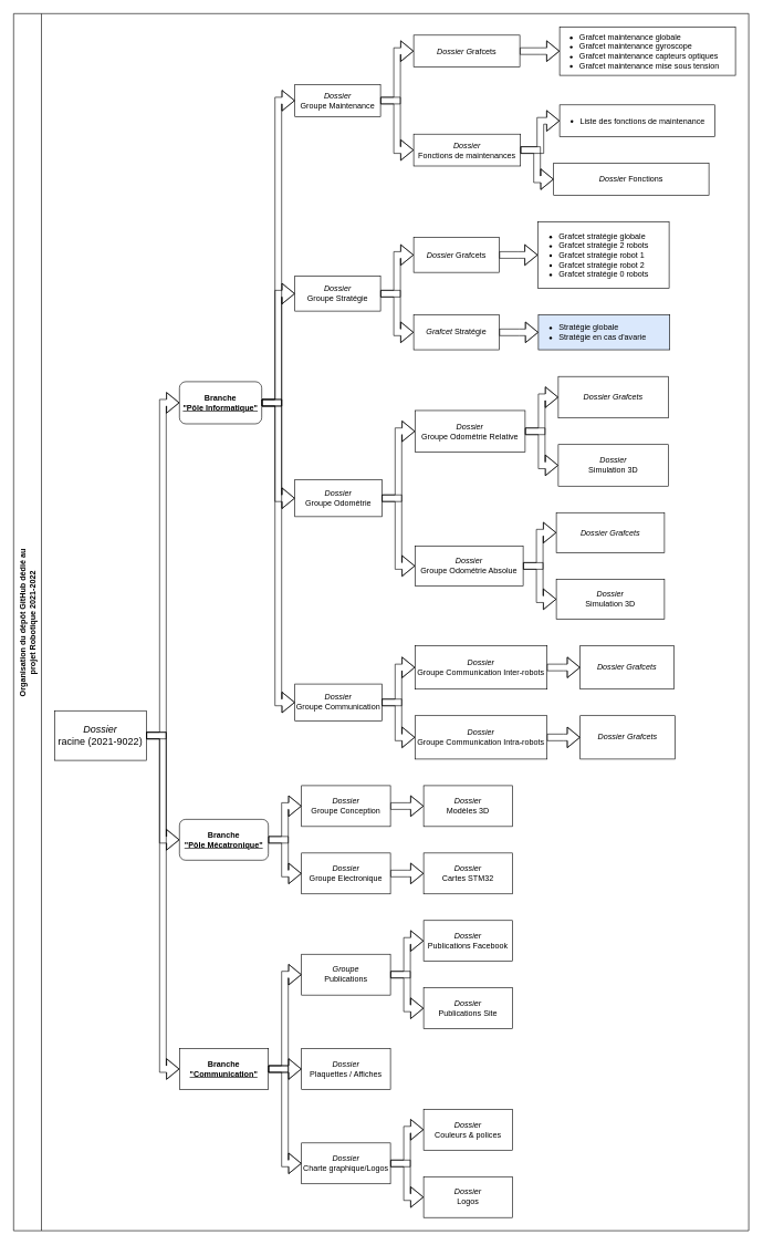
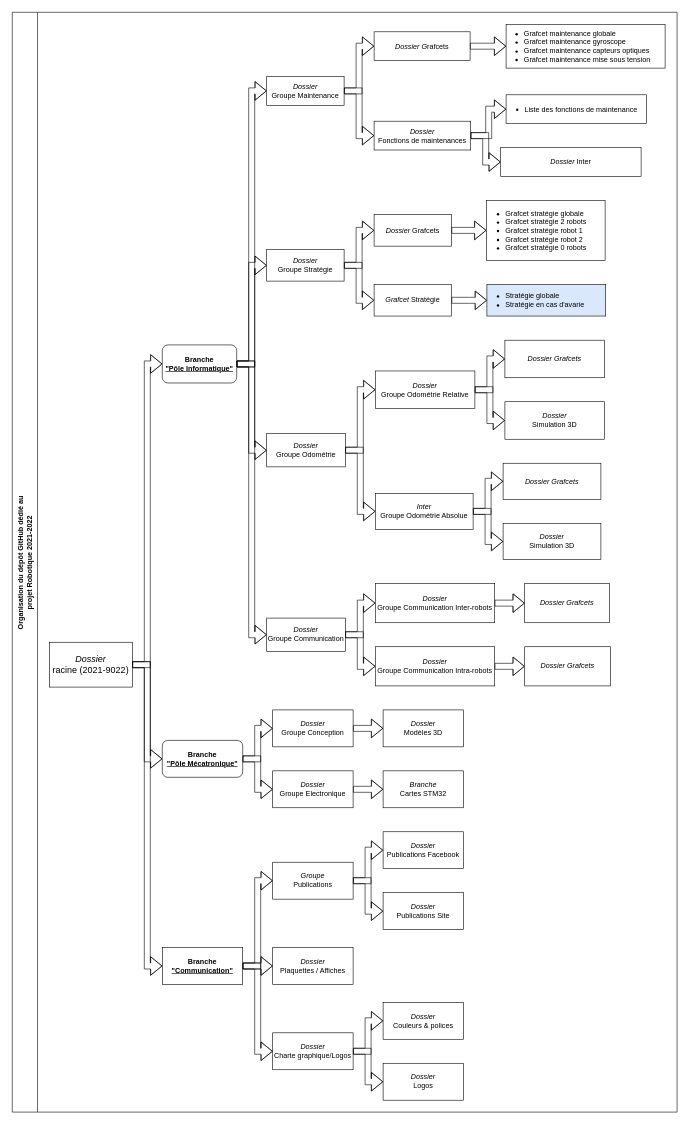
  <mxCell id="0" />
  <mxCell id="1" parent="0" />
  <mxCell id="2" value="Organisation du dépôt GitHub dédié au&#10;projet Robotique 2021-2022" style="swimlane;startSize=42;horizontal=0;childLayout=treeLayout;horizontalTree=1;resizable=0;containerType=tree;spacing=2;align=center;" vertex="1" parent="1"><mxGeometry x="20" y="20" width="1108" height="1833" as="geometry" /></mxCell>
  <mxCell id="3" value="&lt;font style=&quot;font-size: 15px&quot;&gt;&lt;i&gt;Dossier &lt;br&gt;&lt;/i&gt;racine (2021-9022)&lt;/font&gt;" style="whiteSpace=wrap;html=1;" vertex="1" parent="2"><mxGeometry x="62" y="1049.905" width="138" height="74.75" as="geometry" /></mxCell>
  <mxCell id="4" value="&lt;b&gt;Branche&lt;br&gt;&lt;u&gt;&quot;Pôle Informatique&quot;&lt;/u&gt;&lt;/b&gt;" style="whiteSpace=wrap;html=1;rounded=1;" vertex="1" parent="2"><mxGeometry x="250" y="554.315" width="124" height="63.5" as="geometry" /></mxCell>
  <mxCell id="5" value="" style="edgeStyle=elbowEdgeStyle;elbow=horizontal;html=1;rounded=0;shape=flexArrow;" edge="1" parent="2" source="3" target="4"><mxGeometry relative="1" as="geometry" /></mxCell>
  <mxCell id="6" value="&lt;b&gt;Branche &lt;br&gt;&lt;u&gt;&quot;Pôle Mécatronique&quot;&lt;/u&gt;&lt;/b&gt;" style="whiteSpace=wrap;html=1;rounded=1;" vertex="1" parent="2"><mxGeometry x="250" y="1213.47" width="134" height="61.54" as="geometry" /></mxCell>
  <mxCell id="7" value="" style="edgeStyle=elbowEdgeStyle;elbow=horizontal;html=1;rounded=0;shape=flexArrow;" edge="1" parent="2" source="3" target="6"><mxGeometry relative="1" as="geometry" /></mxCell>
  <mxCell id="8" value="" style="edgeStyle=elbowEdgeStyle;elbow=horizontal;html=1;rounded=0;shape=flexArrow;" edge="1" target="9" source="4" parent="2"><mxGeometry relative="1" as="geometry"><mxPoint x="776" y="-10218.12" as="sourcePoint" /></mxGeometry></mxCell>
  <mxCell id="9" value="&lt;i&gt;Dossier &lt;br&gt;&lt;/i&gt;Groupe Maintenance" style="whiteSpace=wrap;html=1;" vertex="1" parent="2"><mxGeometry x="424" y="107" width="129" height="48" as="geometry" /></mxCell>
  <mxCell id="10" value="" style="edgeStyle=elbowEdgeStyle;elbow=horizontal;html=1;rounded=0;shape=flexArrow;" edge="1" target="11" source="4" parent="2"><mxGeometry relative="1" as="geometry"><mxPoint x="810" y="-10474.12" as="sourcePoint" /></mxGeometry></mxCell>
  <mxCell id="11" value="&lt;i&gt;Dossier&lt;/i&gt;&lt;br&gt;Groupe Stratégie" style="whiteSpace=wrap;html=1;" vertex="1" parent="2"><mxGeometry x="424" y="395.5" width="129" height="52.5" as="geometry" /></mxCell>
  <mxCell id="12" value="" style="edgeStyle=elbowEdgeStyle;elbow=horizontal;html=1;rounded=0;shape=flexArrow;" edge="1" target="13" source="4" parent="2"><mxGeometry relative="1" as="geometry"><mxPoint x="810" y="-10394.12" as="sourcePoint" /></mxGeometry></mxCell>
  <mxCell id="13" value="&lt;i&gt;Dossier&lt;/i&gt;&lt;br&gt;Groupe Odométrie" style="whiteSpace=wrap;html=1;" vertex="1" parent="2"><mxGeometry x="424" y="702.105" width="131" height="55.5" as="geometry" /></mxCell>
  <mxCell id="14" value="" style="edgeStyle=elbowEdgeStyle;elbow=horizontal;html=1;rounded=0;shape=flexArrow;" edge="1" target="15" source="4" parent="2"><mxGeometry relative="1" as="geometry"><mxPoint x="549" y="-10108.245" as="sourcePoint" /></mxGeometry></mxCell>
  <mxCell id="15" value="&lt;i&gt;Dossier&lt;/i&gt;&lt;br&gt;Groupe Communication" style="whiteSpace=wrap;html=1;" vertex="1" parent="2"><mxGeometry x="424" y="1009.63" width="131" height="55.5" as="geometry" /></mxCell>
  <mxCell id="16" value="" style="edgeStyle=elbowEdgeStyle;elbow=horizontal;html=1;rounded=0;shape=flexArrow;" edge="1" target="17" source="13" parent="2"><mxGeometry relative="1" as="geometry"><mxPoint x="549" y="-9867.85" as="sourcePoint" /></mxGeometry></mxCell>
  <mxCell id="17" value="&lt;i&gt;Dossier&lt;/i&gt;&lt;br&gt;Groupe Odométrie Relative" style="whiteSpace=wrap;html=1;" vertex="1" parent="2"><mxGeometry x="605" y="597.77" width="166" height="62.54" as="geometry" /></mxCell>
  <mxCell id="18" value="" style="edgeStyle=elbowEdgeStyle;elbow=horizontal;html=1;rounded=0;shape=flexArrow;" edge="1" target="19" source="13" parent="2"><mxGeometry relative="1" as="geometry"><mxPoint x="730" y="-9825.35" as="sourcePoint" /></mxGeometry></mxCell>
- <mxCell id="19" value="&lt;i&gt;Dossier&lt;/i&gt;&lt;br&gt;Groupe Odométrie Absolue" style="whiteSpace=wrap;html=1;" vertex="1" parent="2"><mxGeometry x="605" y="801.7" width="163" height="60.24" as="geometry" /></mxCell>
+ <mxCell id="19" value="&lt;i&gt;Inter&lt;/i&gt;&lt;br&gt;Groupe Odométrie Absolue" style="whiteSpace=wrap;html=1;" vertex="1" parent="2"><mxGeometry x="605" y="801.7" width="163" height="60.24" as="geometry" /></mxCell>
  <mxCell id="20" value="" style="edgeStyle=elbowEdgeStyle;elbow=horizontal;html=1;rounded=0;shape=flexArrow;" edge="1" target="21" source="15" parent="2"><mxGeometry relative="1" as="geometry"><mxPoint x="549" y="-9569.382" as="sourcePoint" /></mxGeometry></mxCell>
  <mxCell id="21" value="&lt;i&gt;Dossier&lt;/i&gt;&lt;br&gt;Groupe Communication Inter-robots" style="whiteSpace=wrap;html=1;" vertex="1" parent="2"><mxGeometry x="605" y="952.06" width="199" height="65.32" as="geometry" /></mxCell>
  <mxCell id="22" value="" style="edgeStyle=elbowEdgeStyle;elbow=horizontal;html=1;rounded=0;shape=flexArrow;" edge="1" target="23" source="15" parent="2"><mxGeometry relative="1" as="geometry"><mxPoint x="730" y="-9385.634" as="sourcePoint" /></mxGeometry></mxCell>
  <mxCell id="23" value="&lt;i&gt;Dossier&lt;/i&gt;&lt;br&gt;Groupe Communication Intra-robots" style="whiteSpace=wrap;html=1;" vertex="1" parent="2"><mxGeometry x="605" y="1057.38" width="199" height="65.32" as="geometry" /></mxCell>
  <mxCell id="24" value="" style="edgeStyle=elbowEdgeStyle;elbow=horizontal;html=1;rounded=0;shape=flexArrow;" edge="1" target="25" source="6" parent="2"><mxGeometry relative="1" as="geometry"><mxPoint x="375" y="-9053.19" as="sourcePoint" /></mxGeometry></mxCell>
  <mxCell id="25" value="&lt;i&gt;Dossier&lt;/i&gt;&lt;br&gt;Groupe Conception" style="whiteSpace=wrap;html=1;" vertex="1" parent="2"><mxGeometry x="434" y="1162.7" width="134" height="61.54" as="geometry" /></mxCell>
  <mxCell id="26" value="" style="edgeStyle=elbowEdgeStyle;elbow=horizontal;html=1;rounded=0;shape=flexArrow;" edge="1" target="27" source="6" parent="2"><mxGeometry relative="1" as="geometry"><mxPoint x="559" y="-8461.374" as="sourcePoint" /></mxGeometry></mxCell>
  <mxCell id="27" value="&lt;i&gt;Dossier&lt;/i&gt;&lt;br&gt;Groupe Electronique" style="whiteSpace=wrap;html=1;" vertex="1" parent="2"><mxGeometry x="434" y="1264.24" width="134" height="61.54" as="geometry" /></mxCell>
  <mxCell id="28" value="" style="edgeStyle=elbowEdgeStyle;elbow=horizontal;html=1;rounded=0;shape=flexArrow;" edge="1" target="29" source="3" parent="2"><mxGeometry relative="1" as="geometry"><mxPoint x="375" y="-8215.231" as="sourcePoint" /></mxGeometry></mxCell>
  <mxCell id="29" value="&lt;b&gt;Branche &lt;br&gt;&lt;u&gt;&quot;Communication&quot;&lt;/u&gt;&lt;/b&gt;" style="whiteSpace=wrap;html=1;" vertex="1" parent="2"><mxGeometry x="250" y="1558.706" width="134" height="61.54" as="geometry" /></mxCell>
  <mxCell id="30" value="" style="edgeStyle=elbowEdgeStyle;elbow=horizontal;html=1;rounded=0;shape=flexArrow;" edge="1" target="31" source="25" parent="2"><mxGeometry relative="1" as="geometry"><mxPoint x="559" y="-7572.644" as="sourcePoint" /></mxGeometry></mxCell>
  <mxCell id="31" value="&lt;i&gt;Dossier&lt;/i&gt;&lt;br&gt;Modèles 3D" style="whiteSpace=wrap;html=1;" vertex="1" parent="2"><mxGeometry x="618" y="1162.7" width="134" height="61.54" as="geometry" /></mxCell>
  <mxCell id="32" value="" style="edgeStyle=elbowEdgeStyle;elbow=horizontal;html=1;rounded=0;shape=flexArrow;" edge="1" target="33" source="27" parent="2"><mxGeometry relative="1" as="geometry"><mxPoint x="559" y="-7572.644" as="sourcePoint" /></mxGeometry></mxCell>
- <mxCell id="33" value="&lt;i&gt;Dossier&lt;/i&gt;&lt;br&gt;Cartes STM32" style="whiteSpace=wrap;html=1;" vertex="1" parent="2"><mxGeometry x="618" y="1264.24" width="134" height="61.54" as="geometry" /></mxCell>
+ <mxCell id="33" value="&lt;i&gt;Branche&lt;/i&gt;&lt;br&gt;Cartes STM32" style="whiteSpace=wrap;html=1;" vertex="1" parent="2"><mxGeometry x="618" y="1264.24" width="134" height="61.54" as="geometry" /></mxCell>
  <mxCell id="34" value="" style="edgeStyle=elbowEdgeStyle;elbow=horizontal;html=1;rounded=0;shape=flexArrow;" edge="1" target="35" source="9" parent="2"><mxGeometry relative="1" as="geometry"><mxPoint x="587" y="-8010.868" as="sourcePoint" /></mxGeometry></mxCell>
  <mxCell id="35" value="&lt;i&gt;Dossier G&lt;/i&gt;rafcets" style="whiteSpace=wrap;html=1;" vertex="1" parent="2"><mxGeometry x="603" y="32.5" width="160" height="48" as="geometry" /></mxCell>
  <mxCell id="36" value="" style="edgeStyle=elbowEdgeStyle;elbow=horizontal;html=1;rounded=0;shape=flexArrow;" edge="1" target="37" source="11" parent="2"><mxGeometry relative="1" as="geometry"><mxPoint x="587" y="-8010.868" as="sourcePoint" /></mxGeometry></mxCell>
  <mxCell id="37" value="&lt;i&gt;Dossier&amp;nbsp;&lt;/i&gt;Grafcets" style="whiteSpace=wrap;html=1;" vertex="1" parent="2"><mxGeometry x="603" y="337.25" width="129" height="52.5" as="geometry" /></mxCell>
  <mxCell id="38" value="" style="edgeStyle=elbowEdgeStyle;elbow=horizontal;html=1;rounded=0;shape=flexArrow;" edge="1" target="39" source="11" parent="2"><mxGeometry relative="1" as="geometry"><mxPoint x="766" y="-8148.011" as="sourcePoint" /></mxGeometry></mxCell>
  <mxCell id="39" value="&lt;i&gt;Grafcet&amp;nbsp;&lt;/i&gt;Stratégie" style="whiteSpace=wrap;html=1;" vertex="1" parent="2"><mxGeometry x="603" y="453.75" width="129" height="52.5" as="geometry" /></mxCell>
  <mxCell id="40" value="" style="edgeStyle=elbowEdgeStyle;elbow=horizontal;html=1;rounded=0;shape=flexArrow;" edge="1" target="41" source="37" parent="2"><mxGeometry relative="1" as="geometry"><mxPoint x="766" y="-7606.731" as="sourcePoint" /></mxGeometry></mxCell>
  <mxCell id="41" value="&lt;ul&gt;&lt;li&gt;Grafcet stratégie globale&lt;/li&gt;&lt;li&gt;Grafcet stratégie 2 robots&lt;/li&gt;&lt;li&gt;Grafcet stratégie robot 1&lt;/li&gt;&lt;li&gt;Grafcet stratégie robot 2&lt;/li&gt;&lt;li&gt;Grafcet stratégie 0 robots&lt;/li&gt;&lt;/ul&gt;" style="whiteSpace=wrap;html=1;align=left;spacing=-8;" vertex="1" parent="2"><mxGeometry x="790" y="313.5" width="198" height="100" as="geometry" /></mxCell>
  <mxCell id="42" value="" style="edgeStyle=elbowEdgeStyle;elbow=horizontal;html=1;rounded=0;shape=flexArrow;" edge="1" target="43" source="39" parent="2"><mxGeometry relative="1" as="geometry"><mxPoint x="766" y="-7606.731" as="sourcePoint" /></mxGeometry></mxCell>
  <mxCell id="43" value="&lt;ul&gt;&lt;li&gt;Stratégie globale&lt;/li&gt;&lt;li&gt;Stratégie en cas d'avarie&lt;/li&gt;&lt;/ul&gt;" style="whiteSpace=wrap;html=1;align=left;spacing=-9;fillColor=#dae8fc;" vertex="1" parent="2"><mxGeometry x="791" y="453.75" width="198" height="52.5" as="geometry" /></mxCell>
  <mxCell id="44" value="" style="edgeStyle=elbowEdgeStyle;elbow=horizontal;html=1;rounded=0;shape=flexArrow;" edge="1" target="45" source="29" parent="2"><mxGeometry relative="1" as="geometry"><mxPoint x="413" y="-6575.545" as="sourcePoint" /></mxGeometry></mxCell>
  <mxCell id="45" value="&lt;i&gt;Groupe&lt;/i&gt;&lt;br&gt;Publications" style="whiteSpace=wrap;html=1;" vertex="1" parent="2"><mxGeometry x="434" y="1416.55" width="134" height="61.54" as="geometry" /></mxCell>
  <mxCell id="46" value="" style="edgeStyle=elbowEdgeStyle;elbow=horizontal;html=1;rounded=0;shape=flexArrow;" edge="1" target="47" source="29" parent="2"><mxGeometry relative="1" as="geometry"><mxPoint x="597" y="-6260.882" as="sourcePoint" /></mxGeometry></mxCell>
  <mxCell id="47" value="&lt;i&gt;Dossier&lt;/i&gt;&lt;br&gt;Plaquettes / Affiches" style="whiteSpace=wrap;html=1;" vertex="1" parent="2"><mxGeometry x="434" y="1558.706" width="134" height="61.54" as="geometry" /></mxCell>
  <mxCell id="48" value="" style="edgeStyle=elbowEdgeStyle;elbow=horizontal;html=1;rounded=0;shape=flexArrow;" edge="1" target="49" source="29" parent="2"><mxGeometry relative="1" as="geometry"><mxPoint x="597" y="-4987.492" as="sourcePoint" /></mxGeometry></mxCell>
  <mxCell id="49" value="&lt;i&gt;Dossier&lt;/i&gt;&lt;br&gt;Charte graphique/Logos" style="whiteSpace=wrap;html=1;" vertex="1" parent="2"><mxGeometry x="434" y="1700.862" width="134" height="61.54" as="geometry" /></mxCell>
  <mxCell id="50" value="" style="edgeStyle=elbowEdgeStyle;elbow=horizontal;html=1;rounded=0;shape=flexArrow;" edge="1" target="51" source="9" parent="2"><mxGeometry relative="1" as="geometry"><mxPoint x="766" y="-5340.915" as="sourcePoint" /></mxGeometry></mxCell>
  <mxCell id="51" value="&lt;i&gt;Dossier&lt;/i&gt;&lt;br&gt;Fonctions de maintenances" style="whiteSpace=wrap;html=1;" vertex="1" parent="2"><mxGeometry x="603" y="181.5" width="161" height="48" as="geometry" /></mxCell>
  <mxCell id="52" value="" style="edgeStyle=elbowEdgeStyle;elbow=horizontal;html=1;rounded=0;shape=flexArrow;" edge="1" target="53" source="45" parent="2"><mxGeometry relative="1" as="geometry"><mxPoint x="597" y="-3625.977" as="sourcePoint" /></mxGeometry></mxCell>
  <mxCell id="53" value="&lt;i&gt;Dossier&lt;/i&gt;&lt;br&gt;Publications Facebook" style="whiteSpace=wrap;html=1;" vertex="1" parent="2"><mxGeometry x="618" y="1365.78" width="134" height="61.54" as="geometry" /></mxCell>
  <mxCell id="54" value="" style="edgeStyle=elbowEdgeStyle;elbow=horizontal;html=1;rounded=0;shape=flexArrow;" edge="1" target="55" source="45" parent="2"><mxGeometry relative="1" as="geometry"><mxPoint x="781" y="-3727.517" as="sourcePoint" /></mxGeometry></mxCell>
  <mxCell id="55" value="&lt;i&gt;Dossier&lt;/i&gt;&lt;br&gt;Publications Site" style="whiteSpace=wrap;html=1;" vertex="1" parent="2"><mxGeometry x="618" y="1467.32" width="134" height="61.54" as="geometry" /></mxCell>
  <mxCell id="56" value="" style="edgeStyle=elbowEdgeStyle;elbow=horizontal;html=1;rounded=0;shape=flexArrow;" edge="1" target="57" source="49" parent="2"><mxGeometry relative="1" as="geometry"><mxPoint x="597" y="-2853.522" as="sourcePoint" /></mxGeometry></mxCell>
  <mxCell id="57" value="&lt;i&gt;Dossier&lt;/i&gt;&lt;br&gt;Couleurs &amp;amp; polices" style="whiteSpace=wrap;html=1;" vertex="1" parent="2"><mxGeometry x="618" y="1650.092" width="134" height="61.54" as="geometry" /></mxCell>
  <mxCell id="58" value="" style="edgeStyle=elbowEdgeStyle;elbow=horizontal;html=1;rounded=0;shape=flexArrow;" edge="1" target="59" source="49" parent="2"><mxGeometry relative="1" as="geometry"><mxPoint x="781" y="-2731.674" as="sourcePoint" /></mxGeometry></mxCell>
  <mxCell id="59" value="&lt;i&gt;Dossier&lt;/i&gt;&lt;br&gt;Logos" style="whiteSpace=wrap;html=1;" vertex="1" parent="2"><mxGeometry x="618" y="1751.632" width="134" height="61.54" as="geometry" /></mxCell>
  <mxCell id="60" value="" style="edgeStyle=elbowEdgeStyle;elbow=horizontal;html=1;rounded=0;shape=flexArrow;" edge="1" target="61" source="17" parent="2"><mxGeometry relative="1" as="geometry"><mxPoint x="768" y="-3602.174" as="sourcePoint" /></mxGeometry></mxCell>
  <mxCell id="61" value="&lt;i&gt;Dossier Grafcets&lt;/i&gt;" style="whiteSpace=wrap;html=1;" vertex="1" parent="2"><mxGeometry x="821" y="546.5" width="166" height="62.54" as="geometry" /></mxCell>
  <mxCell id="62" value="" style="edgeStyle=elbowEdgeStyle;elbow=horizontal;html=1;rounded=0;shape=flexArrow;" edge="1" target="63" source="19" parent="2"><mxGeometry relative="1" as="geometry"><mxPoint x="768" y="-3602.174" as="sourcePoint" /></mxGeometry></mxCell>
  <mxCell id="63" value="&lt;i&gt;Dossier Grafcets&lt;/i&gt;" style="whiteSpace=wrap;html=1;" vertex="1" parent="2"><mxGeometry x="818" y="751.58" width="163" height="60.24" as="geometry" /></mxCell>
  <mxCell id="64" value="" style="edgeStyle=elbowEdgeStyle;elbow=horizontal;html=1;rounded=0;shape=flexArrow;" edge="1" target="65" source="21" parent="2"><mxGeometry relative="1" as="geometry"><mxPoint x="768" y="-3395.464" as="sourcePoint" /></mxGeometry></mxCell>
  <mxCell id="65" value="&lt;i&gt;Dossier Grafcets&lt;/i&gt;" style="whiteSpace=wrap;html=1;" vertex="1" parent="2"><mxGeometry x="854" y="952.06" width="141" height="65.32" as="geometry" /></mxCell>
  <mxCell id="66" value="" style="edgeStyle=elbowEdgeStyle;elbow=horizontal;html=1;rounded=0;shape=flexArrow;" edge="1" target="67" source="23" parent="2"><mxGeometry relative="1" as="geometry"><mxPoint x="768" y="-3395.464" as="sourcePoint" /></mxGeometry></mxCell>
  <mxCell id="67" value="&lt;i&gt;Dossier Grafcets&lt;/i&gt;" style="whiteSpace=wrap;html=1;" vertex="1" parent="2"><mxGeometry x="854" y="1057.38" width="143" height="65.32" as="geometry" /></mxCell>
  <mxCell id="68" value="" style="edgeStyle=elbowEdgeStyle;elbow=horizontal;html=1;rounded=0;shape=flexArrow;" edge="1" target="69" source="35" parent="2"><mxGeometry relative="1" as="geometry"><mxPoint x="766" y="-3982.064" as="sourcePoint" /></mxGeometry></mxCell>
  <mxCell id="69" value="&lt;ul&gt;&lt;li&gt;Grafcet maintenance globale&lt;/li&gt;&lt;li&gt;Grafcet maintenance gyroscope&lt;/li&gt;&lt;li&gt;Grafcet maintenance capteurs optiques&lt;/li&gt;&lt;li&gt;Grafcet maintenance mise sous tension&lt;/li&gt;&lt;/ul&gt;" style="whiteSpace=wrap;html=1;spacing=-10;align=left;" vertex="1" parent="2"><mxGeometry x="823" y="20" width="265" height="73" as="geometry" /></mxCell>
  <mxCell id="70" value="" style="edgeStyle=elbowEdgeStyle;elbow=horizontal;html=1;rounded=0;shape=flexArrow;" edge="1" target="71" source="51" parent="2"><mxGeometry relative="1" as="geometry"><mxPoint x="766" y="-3211.548" as="sourcePoint" /></mxGeometry></mxCell>
  <mxCell id="71" value="&lt;ul&gt;&lt;li&gt;Liste des fonctions de maintenance&lt;/li&gt;&lt;/ul&gt;" style="whiteSpace=wrap;html=1;align=left;spacing=-9;" vertex="1" parent="2"><mxGeometry x="823" y="137.5" width="234" height="48" as="geometry" /></mxCell>
  <mxCell id="72" value="" style="edgeStyle=elbowEdgeStyle;elbow=horizontal;html=1;rounded=0;shape=flexArrow;" edge="1" target="73" source="51" parent="2"><mxGeometry relative="1" as="geometry"><mxPoint x="977" y="-2379.866" as="sourcePoint" /></mxGeometry></mxCell>
- <mxCell id="73" value="&lt;div&gt;&lt;i&gt;Dossier &lt;/i&gt;Fonctions&lt;/div&gt;" style="whiteSpace=wrap;html=1;align=center;spacing=-11;" vertex="1" parent="2"><mxGeometry x="814" y="225.5" width="234" height="48" as="geometry" /></mxCell>
+ <mxCell id="73" value="&lt;div&gt;&lt;i&gt;Dossier &lt;/i&gt;Inter&lt;/div&gt;" style="whiteSpace=wrap;html=1;align=center;spacing=-11;" vertex="1" parent="2"><mxGeometry x="814" y="225.5" width="234" height="48" as="geometry" /></mxCell>
  <mxCell id="74" value="" style="edgeStyle=elbowEdgeStyle;elbow=horizontal;html=1;rounded=0;shape=flexArrow;" edge="1" target="75" source="17" parent="2"><mxGeometry relative="1" as="geometry"><mxPoint x="984" y="-1152.776" as="sourcePoint" /></mxGeometry></mxCell>
  <mxCell id="75" value="&lt;i&gt;Dossier&lt;/i&gt;&lt;br&gt;Simulation 3D" style="whiteSpace=wrap;html=1;" vertex="1" parent="2"><mxGeometry x="821" y="649.04" width="166" height="62.54" as="geometry" /></mxCell>
  <mxCell id="76" value="" style="edgeStyle=elbowEdgeStyle;elbow=horizontal;html=1;rounded=0;shape=flexArrow;" edge="1" target="77" source="19" parent="2"><mxGeometry relative="1" as="geometry"><mxPoint x="981" y="-66.525" as="sourcePoint" /></mxGeometry></mxCell>
  <mxCell id="77" value="&lt;i&gt;Dossier&lt;/i&gt;&lt;br&gt;Simulation 3D" style="whiteSpace=wrap;html=1;" vertex="1" parent="2"><mxGeometry x="818" y="851.82" width="163" height="60.24" as="geometry" /></mxCell>
